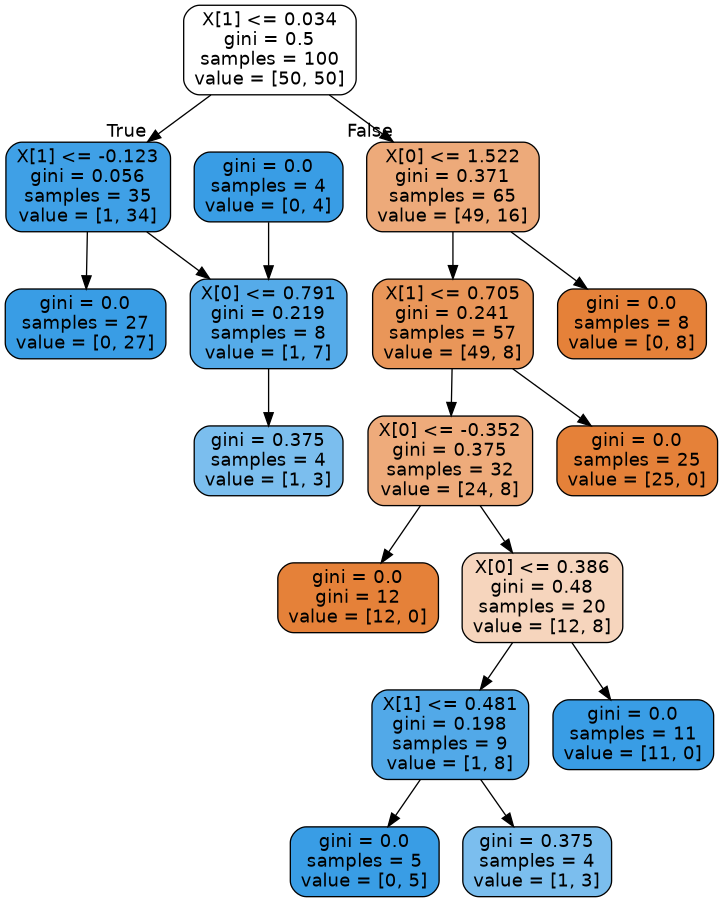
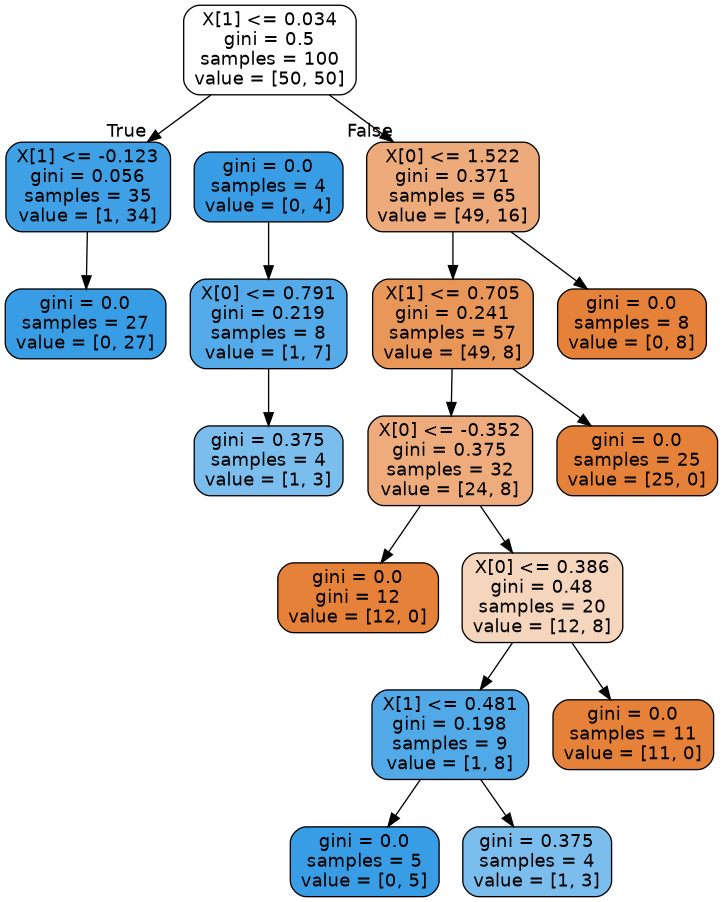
  digraph {
    node [color=black fillcolor="#e58139" fontname=helvetica shape=box style="filled, rounded"]
    edge [fontname=helvetica]
    n1 [fillcolor="#ffffff" label="X[1] <= 0.034\ngini = 0.5\nsamples = 100\nvalue = [50, 50]"]
    n2 [fillcolor="#3fa0e6" label="X[1] <= -0.123\ngini = 0.056\nsamples = 35\nvalue = [1, 34]"]
    n3 [fillcolor="#edaa7a" label="X[0] <= 1.522\ngini = 0.371\nsamples = 65\nvalue = [49, 16]"]
    n4 [fillcolor="#399de5" label="gini = 0.0\nsamples = 27\nvalue = [0, 27]"]
    n5 [fillcolor="#55abe9" label="X[0] <= 0.791\ngini = 0.219\nsamples = 8\nvalue = [1, 7]"]
    n6 [fillcolor="#e99659" label="X[1] <= 0.705\ngini = 0.241\nsamples = 57\nvalue = [49, 8]"]
    n7 [label="gini = 0.0\nsamples = 8\nvalue = [0, 8]"]
    n8 [fillcolor="#7bbeee" label="gini = 0.375\nsamples = 4\nvalue = [1, 3]"]
    n9 [fillcolor="#399de5" label="gini = 0.0\nsamples = 4\nvalue = [0, 4]"]
    n10 [fillcolor="#eeab7b" label="X[0] <= -0.352\ngini = 0.375\nsamples = 32\nvalue = [24, 8]"]
    n11 [label="gini = 0.0\nsamples = 25\nvalue = [25, 0]"]
    n12 [label="gini = 0.0\ngini = 12\nvalue = [12, 0]"]
    n13 [fillcolor="#f6d5bd" label="X[0] <= 0.386\ngini = 0.48\nsamples = 20\nvalue = [12, 8]"]
    n14 [fillcolor="#52a9e8" label="X[1] <= 0.481\ngini = 0.198\nsamples = 9\nvalue = [1, 8]"]
-   n15 [fillcolor="#399de5" label="gini = 0.0\nsamples = 11\nvalue = [11, 0]"]
+   n15 [label="gini = 0.0\nsamples = 11\nvalue = [11, 0]"]
    n16 [fillcolor="#399de5" label="gini = 0.0\nsamples = 5\nvalue = [0, 5]"]
    n17 [fillcolor="#7bbeee" label="gini = 0.375\nsamples = 4\nvalue = [1, 3]"]
    n1 -> n2 [headlabel=True labelangle=45 labeldistance=2.5]
    n1 -> n3 [headlabel=False labelangle=-45 labeldistance=2.5]
    n2 -> n4
-   n2 -> n5
    n3 -> n6
    n3 -> n7
    n5 -> n8
    n6 -> n10
    n6 -> n11
    n9 -> n5
    n10 -> n12
    n10 -> n13
    n13 -> n14
    n13 -> n15
    n14 -> n16
    n14 -> n17
  }
